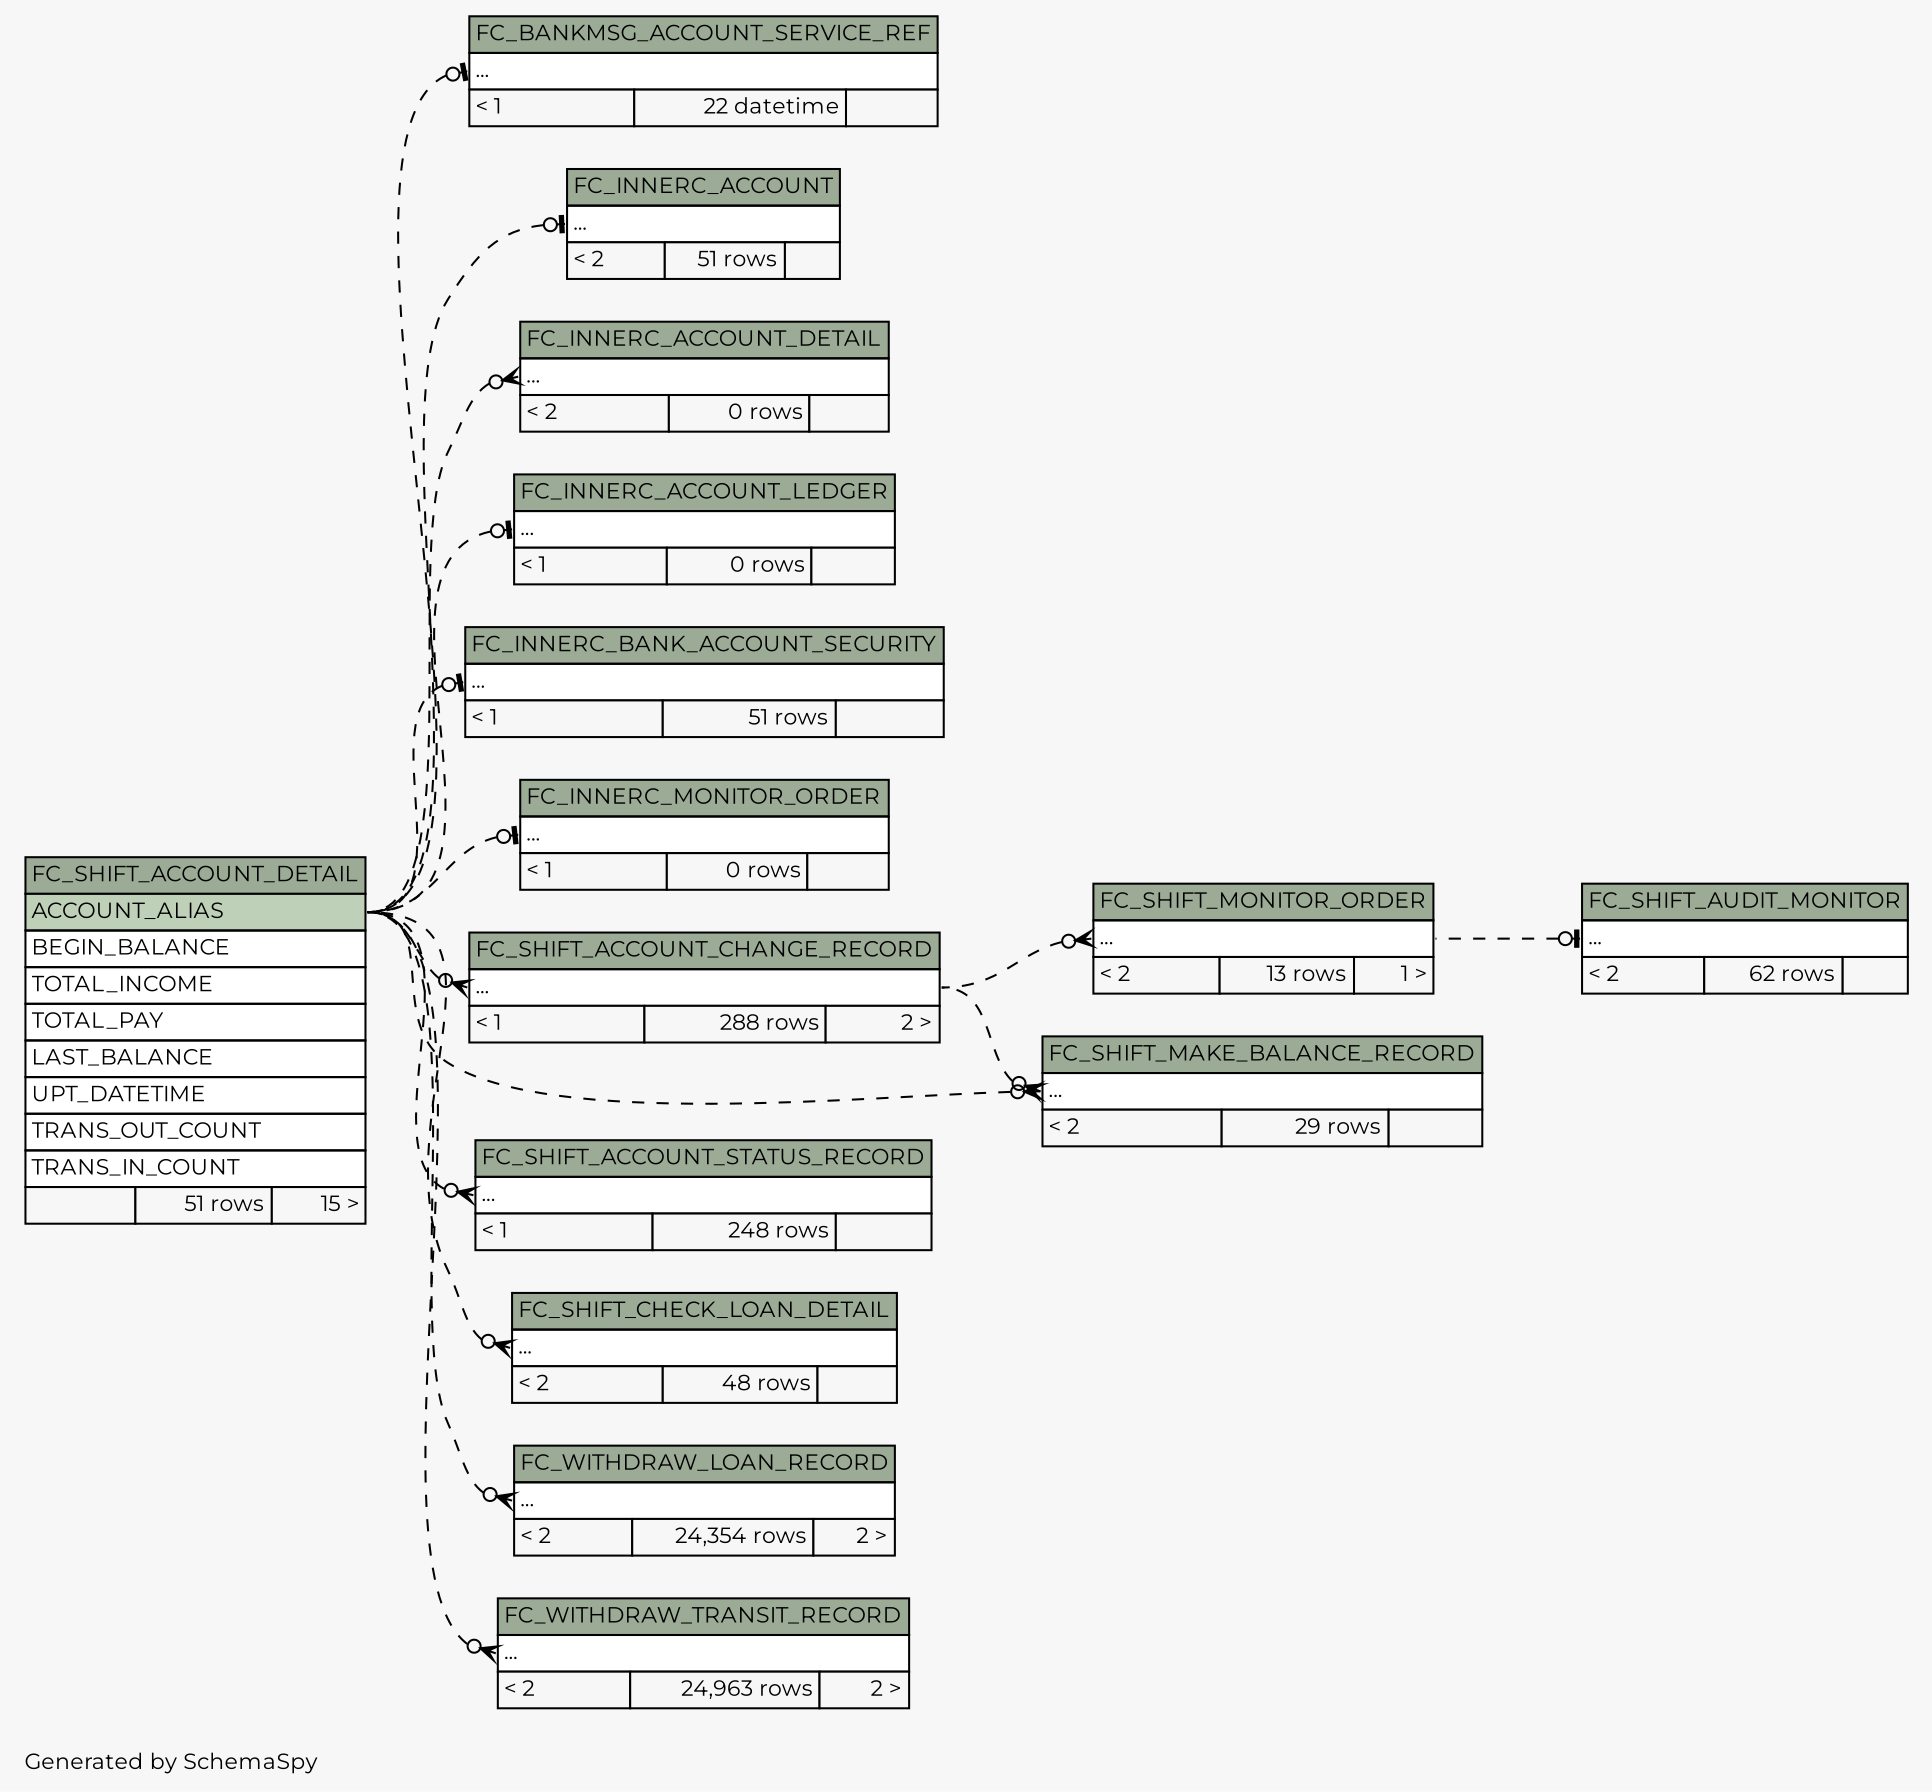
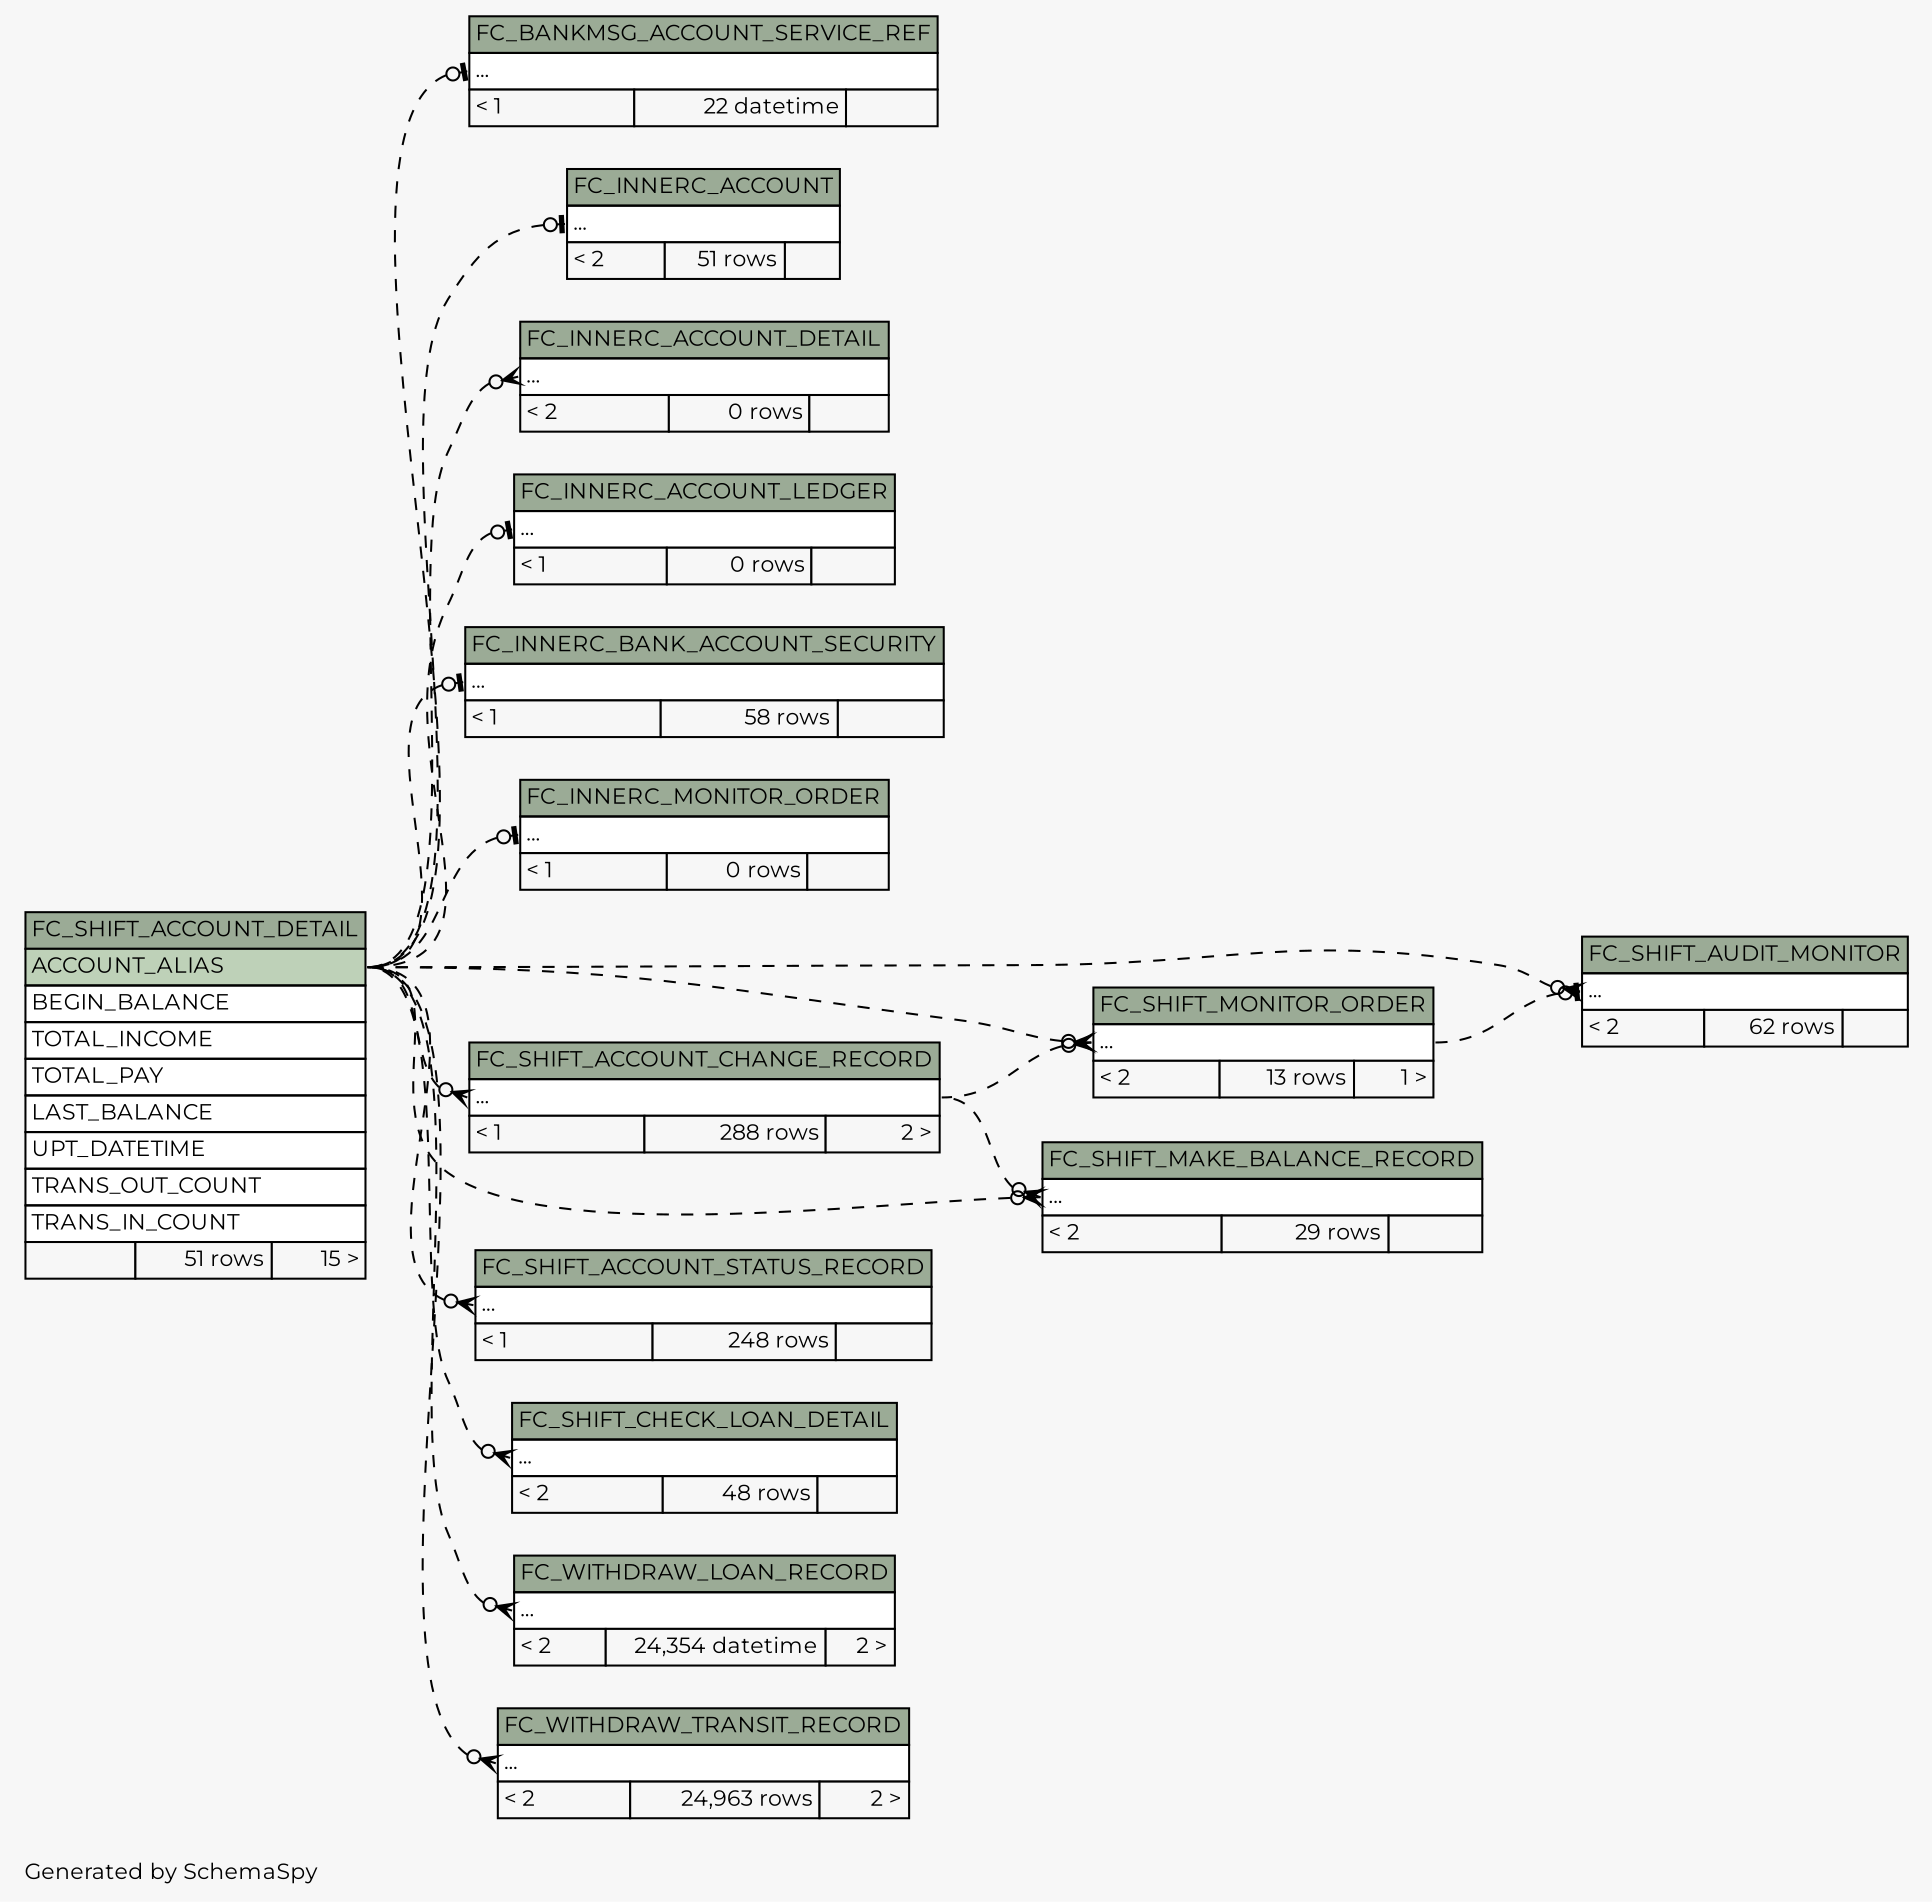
  digraph {
    bgcolor="#f7f7f7"
    fontname=Montserrat
    fontsize=11
    label="\nGenerated by SchemaSpy"
    labeljust=l
    nodesep=0.18
    rankdir=RL
    ranksep=0.46
    node [fontname=Montserrat fontsize=11 shape=plaintext]
    edge [arrowhead=none arrowsize=0.8 arrowtail=crowodot dir=back fontname=Montserrat headport="ACCOUNT_ALIAS:e" style=dashed tailport="elipses:w"]
    n1 [label=<     <TABLE BORDER="0" CELLBORDER="1" CELLSPACING="0" BGCOLOR="#ffffff">       <TR><TD COLSPAN="3" BGCOLOR="#9bab96" ALIGN="CENTER">FC_BANKMSG_ACCOUNT_SERVICE_REF</TD></TR>       <TR><TD PORT="elipses" COLSPAN="3" ALIGN="LEFT">...</TD></TR>       <TR><TD ALIGN="LEFT" BGCOLOR="#f7f7f7">&lt; 1</TD><TD ALIGN="RIGHT" BGCOLOR="#f7f7f7">22 datetime</TD><TD ALIGN="RIGHT" BGCOLOR="#f7f7f7">  </TD></TR>     </TABLE>>]
    n2 [label=<     <TABLE BORDER="0" CELLBORDER="1" CELLSPACING="0" BGCOLOR="#ffffff">       <TR><TD COLSPAN="3" BGCOLOR="#9bab96" ALIGN="CENTER">FC_SHIFT_ACCOUNT_DETAIL</TD></TR>       <TR><TD PORT="ACCOUNT_ALIAS" COLSPAN="3" BGCOLOR="#bed1b8" ALIGN="LEFT">ACCOUNT_ALIAS</TD></TR>       <TR><TD PORT="BEGIN_BALANCE" COLSPAN="3" ALIGN="LEFT">BEGIN_BALANCE</TD></TR>       <TR><TD PORT="TOTAL_INCOME" COLSPAN="3" ALIGN="LEFT">TOTAL_INCOME</TD></TR>       <TR><TD PORT="TOTAL_PAY" COLSPAN="3" ALIGN="LEFT">TOTAL_PAY</TD></TR>       <TR><TD PORT="LAST_BALANCE" COLSPAN="3" ALIGN="LEFT">LAST_BALANCE</TD></TR>       <TR><TD PORT="UPT_DATETIME" COLSPAN="3" ALIGN="LEFT">UPT_DATETIME</TD></TR>       <TR><TD PORT="TRANS_OUT_COUNT" COLSPAN="3" ALIGN="LEFT">TRANS_OUT_COUNT</TD></TR>       <TR><TD PORT="TRANS_IN_COUNT" COLSPAN="3" ALIGN="LEFT">TRANS_IN_COUNT</TD></TR>       <TR><TD ALIGN="LEFT" BGCOLOR="#f7f7f7">  </TD><TD ALIGN="RIGHT" BGCOLOR="#f7f7f7">51 rows</TD><TD ALIGN="RIGHT" BGCOLOR="#f7f7f7">15 &gt;</TD></TR>     </TABLE>>]
    n3 [label=<     <TABLE BORDER="0" CELLBORDER="1" CELLSPACING="0" BGCOLOR="#ffffff">       <TR><TD COLSPAN="3" BGCOLOR="#9bab96" ALIGN="CENTER">FC_INNERC_ACCOUNT</TD></TR>       <TR><TD PORT="elipses" COLSPAN="3" ALIGN="LEFT">...</TD></TR>       <TR><TD ALIGN="LEFT" BGCOLOR="#f7f7f7">&lt; 2</TD><TD ALIGN="RIGHT" BGCOLOR="#f7f7f7">51 rows</TD><TD ALIGN="RIGHT" BGCOLOR="#f7f7f7">  </TD></TR>     </TABLE>>]
    n4 [label=<     <TABLE BORDER="0" CELLBORDER="1" CELLSPACING="0" BGCOLOR="#ffffff">       <TR><TD COLSPAN="3" BGCOLOR="#9bab96" ALIGN="CENTER">FC_INNERC_ACCOUNT_DETAIL</TD></TR>       <TR><TD PORT="elipses" COLSPAN="3" ALIGN="LEFT">...</TD></TR>       <TR><TD ALIGN="LEFT" BGCOLOR="#f7f7f7">&lt; 2</TD><TD ALIGN="RIGHT" BGCOLOR="#f7f7f7">0 rows</TD><TD ALIGN="RIGHT" BGCOLOR="#f7f7f7">  </TD></TR>     </TABLE>>]
    n5 [label=<     <TABLE BORDER="0" CELLBORDER="1" CELLSPACING="0" BGCOLOR="#ffffff">       <TR><TD COLSPAN="3" BGCOLOR="#9bab96" ALIGN="CENTER">FC_INNERC_ACCOUNT_LEDGER</TD></TR>       <TR><TD PORT="elipses" COLSPAN="3" ALIGN="LEFT">...</TD></TR>       <TR><TD ALIGN="LEFT" BGCOLOR="#f7f7f7">&lt; 1</TD><TD ALIGN="RIGHT" BGCOLOR="#f7f7f7">0 rows</TD><TD ALIGN="RIGHT" BGCOLOR="#f7f7f7">  </TD></TR>     </TABLE>>]
-   n6 [label=<     <TABLE BORDER="0" CELLBORDER="1" CELLSPACING="0" BGCOLOR="#ffffff">       <TR><TD COLSPAN="3" BGCOLOR="#9bab96" ALIGN="CENTER">FC_INNERC_BANK_ACCOUNT_SECURITY</TD></TR>       <TR><TD PORT="elipses" COLSPAN="3" ALIGN="LEFT">...</TD></TR>       <TR><TD ALIGN="LEFT" BGCOLOR="#f7f7f7">&lt; 1</TD><TD ALIGN="RIGHT" BGCOLOR="#f7f7f7">51 rows</TD><TD ALIGN="RIGHT" BGCOLOR="#f7f7f7">  </TD></TR>     </TABLE>>]
+   n6 [label=<     <TABLE BORDER="0" CELLBORDER="1" CELLSPACING="0" BGCOLOR="#ffffff">       <TR><TD COLSPAN="3" BGCOLOR="#9bab96" ALIGN="CENTER">FC_INNERC_BANK_ACCOUNT_SECURITY</TD></TR>       <TR><TD PORT="elipses" COLSPAN="3" ALIGN="LEFT">...</TD></TR>       <TR><TD ALIGN="LEFT" BGCOLOR="#f7f7f7">&lt; 1</TD><TD ALIGN="RIGHT" BGCOLOR="#f7f7f7">58 rows</TD><TD ALIGN="RIGHT" BGCOLOR="#f7f7f7">  </TD></TR>     </TABLE>>]
    n7 [label=<     <TABLE BORDER="0" CELLBORDER="1" CELLSPACING="0" BGCOLOR="#ffffff">       <TR><TD COLSPAN="3" BGCOLOR="#9bab96" ALIGN="CENTER">FC_INNERC_MONITOR_ORDER</TD></TR>       <TR><TD PORT="elipses" COLSPAN="3" ALIGN="LEFT">...</TD></TR>       <TR><TD ALIGN="LEFT" BGCOLOR="#f7f7f7">&lt; 1</TD><TD ALIGN="RIGHT" BGCOLOR="#f7f7f7">0 rows</TD><TD ALIGN="RIGHT" BGCOLOR="#f7f7f7">  </TD></TR>     </TABLE>>]
    n8 [label=<     <TABLE BORDER="0" CELLBORDER="1" CELLSPACING="0" BGCOLOR="#ffffff">       <TR><TD COLSPAN="3" BGCOLOR="#9bab96" ALIGN="CENTER">FC_SHIFT_ACCOUNT_CHANGE_RECORD</TD></TR>       <TR><TD PORT="elipses" COLSPAN="3" ALIGN="LEFT">...</TD></TR>       <TR><TD ALIGN="LEFT" BGCOLOR="#f7f7f7">&lt; 1</TD><TD ALIGN="RIGHT" BGCOLOR="#f7f7f7">288 rows</TD><TD ALIGN="RIGHT" BGCOLOR="#f7f7f7">2 &gt;</TD></TR>     </TABLE>>]
    n9 [label=<     <TABLE BORDER="0" CELLBORDER="1" CELLSPACING="0" BGCOLOR="#ffffff">       <TR><TD COLSPAN="3" BGCOLOR="#9bab96" ALIGN="CENTER">FC_SHIFT_ACCOUNT_STATUS_RECORD</TD></TR>       <TR><TD PORT="elipses" COLSPAN="3" ALIGN="LEFT">...</TD></TR>       <TR><TD ALIGN="LEFT" BGCOLOR="#f7f7f7">&lt; 1</TD><TD ALIGN="RIGHT" BGCOLOR="#f7f7f7">248 rows</TD><TD ALIGN="RIGHT" BGCOLOR="#f7f7f7">  </TD></TR>     </TABLE>>]
    n10 [label=<     <TABLE BORDER="0" CELLBORDER="1" CELLSPACING="0" BGCOLOR="#ffffff">       <TR><TD COLSPAN="3" BGCOLOR="#9bab96" ALIGN="CENTER">FC_SHIFT_AUDIT_MONITOR</TD></TR>       <TR><TD PORT="elipses" COLSPAN="3" ALIGN="LEFT">...</TD></TR>       <TR><TD ALIGN="LEFT" BGCOLOR="#f7f7f7">&lt; 2</TD><TD ALIGN="RIGHT" BGCOLOR="#f7f7f7">62 rows</TD><TD ALIGN="RIGHT" BGCOLOR="#f7f7f7">  </TD></TR>     </TABLE>>]
    n11 [label=<     <TABLE BORDER="0" CELLBORDER="1" CELLSPACING="0" BGCOLOR="#ffffff">       <TR><TD COLSPAN="3" BGCOLOR="#9bab96" ALIGN="CENTER">FC_SHIFT_MONITOR_ORDER</TD></TR>       <TR><TD PORT="elipses" COLSPAN="3" ALIGN="LEFT">...</TD></TR>       <TR><TD ALIGN="LEFT" BGCOLOR="#f7f7f7">&lt; 2</TD><TD ALIGN="RIGHT" BGCOLOR="#f7f7f7">13 rows</TD><TD ALIGN="RIGHT" BGCOLOR="#f7f7f7">1 &gt;</TD></TR>     </TABLE>>]
    n12 [label=<     <TABLE BORDER="0" CELLBORDER="1" CELLSPACING="0" BGCOLOR="#ffffff">       <TR><TD COLSPAN="3" BGCOLOR="#9bab96" ALIGN="CENTER">FC_SHIFT_CHECK_LOAN_DETAIL</TD></TR>       <TR><TD PORT="elipses" COLSPAN="3" ALIGN="LEFT">...</TD></TR>       <TR><TD ALIGN="LEFT" BGCOLOR="#f7f7f7">&lt; 2</TD><TD ALIGN="RIGHT" BGCOLOR="#f7f7f7">48 rows</TD><TD ALIGN="RIGHT" BGCOLOR="#f7f7f7">  </TD></TR>     </TABLE>>]
    n13 [label=<     <TABLE BORDER="0" CELLBORDER="1" CELLSPACING="0" BGCOLOR="#ffffff">       <TR><TD COLSPAN="3" BGCOLOR="#9bab96" ALIGN="CENTER">FC_SHIFT_MAKE_BALANCE_RECORD</TD></TR>       <TR><TD PORT="elipses" COLSPAN="3" ALIGN="LEFT">...</TD></TR>       <TR><TD ALIGN="LEFT" BGCOLOR="#f7f7f7">&lt; 2</TD><TD ALIGN="RIGHT" BGCOLOR="#f7f7f7">29 rows</TD><TD ALIGN="RIGHT" BGCOLOR="#f7f7f7">  </TD></TR>     </TABLE>>]
-   n14 [label=<     <TABLE BORDER="0" CELLBORDER="1" CELLSPACING="0" BGCOLOR="#ffffff">       <TR><TD COLSPAN="3" BGCOLOR="#9bab96" ALIGN="CENTER">FC_WITHDRAW_LOAN_RECORD</TD></TR>       <TR><TD PORT="elipses" COLSPAN="3" ALIGN="LEFT">...</TD></TR>       <TR><TD ALIGN="LEFT" BGCOLOR="#f7f7f7">&lt; 2</TD><TD ALIGN="RIGHT" BGCOLOR="#f7f7f7">24,354 rows</TD><TD ALIGN="RIGHT" BGCOLOR="#f7f7f7">2 &gt;</TD></TR>     </TABLE>>]
+   n14 [label=<     <TABLE BORDER="0" CELLBORDER="1" CELLSPACING="0" BGCOLOR="#ffffff">       <TR><TD COLSPAN="3" BGCOLOR="#9bab96" ALIGN="CENTER">FC_WITHDRAW_LOAN_RECORD</TD></TR>       <TR><TD PORT="elipses" COLSPAN="3" ALIGN="LEFT">...</TD></TR>       <TR><TD ALIGN="LEFT" BGCOLOR="#f7f7f7">&lt; 2</TD><TD ALIGN="RIGHT" BGCOLOR="#f7f7f7">24,354 datetime</TD><TD ALIGN="RIGHT" BGCOLOR="#f7f7f7">2 &gt;</TD></TR>     </TABLE>>]
    n15 [label=<     <TABLE BORDER="0" CELLBORDER="1" CELLSPACING="0" BGCOLOR="#ffffff">       <TR><TD COLSPAN="3" BGCOLOR="#9bab96" ALIGN="CENTER">FC_WITHDRAW_TRANSIT_RECORD</TD></TR>       <TR><TD PORT="elipses" COLSPAN="3" ALIGN="LEFT">...</TD></TR>       <TR><TD ALIGN="LEFT" BGCOLOR="#f7f7f7">&lt; 2</TD><TD ALIGN="RIGHT" BGCOLOR="#f7f7f7">24,963 rows</TD><TD ALIGN="RIGHT" BGCOLOR="#f7f7f7">2 &gt;</TD></TR>     </TABLE>>]
    n1 -> n2 [arrowtail=teeodot]
    n3 -> n2 [arrowtail=teeodot]
    n4 -> n2
    n5 -> n2 [arrowtail=teeodot]
    n6 -> n2 [arrowtail=teeodot]
    n7 -> n2 [arrowtail=teeodot]
    n8 -> n2
    n9 -> n2
+   n10 -> n2
    n10 -> n11 [arrowtail=teeodot headport="elipses:e"]
+   n11 -> n2
    n11 -> n8 [headport="elipses:e"]
    n12 -> n2
    n13 -> n2
    n13 -> n8 [headport="elipses:e"]
    n14 -> n2
    n15 -> n2
  }
